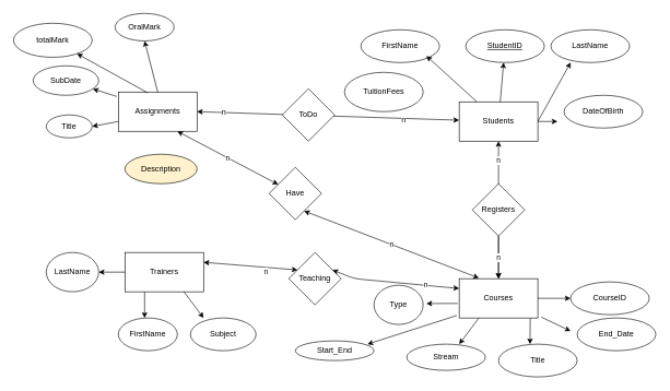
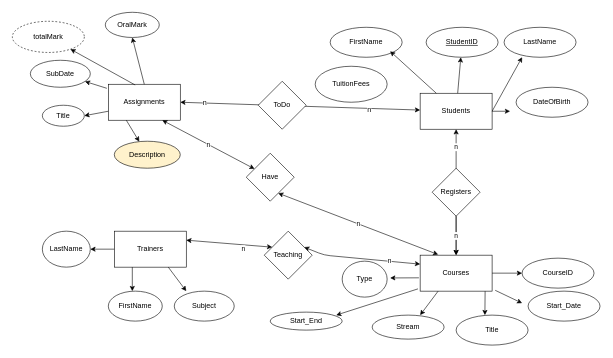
  <mxCell id="0" />
  <mxCell id="1" parent="0" />
  <mxCell id="2" value="Students" style="rounded=0;whiteSpace=wrap;html=1;" vertex="1" parent="1"><mxGeometry x="700" y="155" width="120" height="60" as="geometry" /></mxCell>
  <mxCell id="3" value="Courses" style="rounded=0;whiteSpace=wrap;html=1;" vertex="1" parent="1"><mxGeometry x="700" y="425" width="120" height="60" as="geometry" /></mxCell>
  <mxCell id="4" value="Trainers" style="rounded=0;whiteSpace=wrap;html=1;" vertex="1" parent="1"><mxGeometry x="190" y="385" width="120" height="60" as="geometry" /></mxCell>
  <mxCell id="5" value="Assignments" style="rounded=0;whiteSpace=wrap;html=1;" vertex="1" parent="1"><mxGeometry x="180" y="140" width="120" height="60" as="geometry" /></mxCell>
  <mxCell id="6" value="StudentID" style="ellipse;whiteSpace=wrap;html=1;fontStyle=4" vertex="1" parent="1"><mxGeometry x="710" y="45" width="120" height="50" as="geometry" /></mxCell>
  <mxCell id="7" value="" style="endArrow=classic;html=1;" edge="1" parent="1" source="2" target="6"><mxGeometry width="50" height="50" relative="1" as="geometry"><mxPoint x="180" y="495" as="sourcePoint" /><mxPoint x="230" y="445" as="targetPoint" /></mxGeometry></mxCell>
  <mxCell id="8" value="FirstName" style="ellipse;whiteSpace=wrap;html=1;" vertex="1" parent="1"><mxGeometry x="550" y="45" width="120" height="50" as="geometry" /></mxCell>
  <mxCell id="9" value="LastName" style="ellipse;whiteSpace=wrap;html=1;" vertex="1" parent="1"><mxGeometry x="840" y="45" width="120" height="50" as="geometry" /></mxCell>
  <mxCell id="10" value="DateOfBirth" style="ellipse;whiteSpace=wrap;html=1;" vertex="1" parent="1"><mxGeometry x="860" y="145" width="120" height="50" as="geometry" /></mxCell>
  <mxCell id="11" value="TuitionFees" style="ellipse;whiteSpace=wrap;html=1;" vertex="1" parent="1"><mxGeometry x="525" y="110" width="120" height="60" as="geometry" /></mxCell>
  <mxCell id="12" value="" style="endArrow=classic;html=1;" edge="1" parent="1" source="2"><mxGeometry width="50" height="50" relative="1" as="geometry"><mxPoint x="500" y="555" as="sourcePoint" /><mxPoint x="650" y="85" as="targetPoint" /></mxGeometry></mxCell>
  <mxCell id="13" value="" style="endArrow=classic;html=1;exitX=1;exitY=0.5;exitDx=0;exitDy=0;" edge="1" parent="1" source="2"><mxGeometry width="50" height="50" relative="1" as="geometry"><mxPoint x="560" y="575" as="sourcePoint" /><mxPoint x="870" y="95" as="targetPoint" /></mxGeometry></mxCell>
  <mxCell id="14" value="" style="endArrow=classic;html=1;" edge="1" parent="1" source="2"><mxGeometry width="50" height="50" relative="1" as="geometry"><mxPoint x="760" y="584.6" as="sourcePoint" /><mxPoint x="850" y="185" as="targetPoint" /></mxGeometry></mxCell>
  <mxCell id="15" value="CourseID" style="ellipse;whiteSpace=wrap;html=1;" vertex="1" parent="1"><mxGeometry x="870" y="430" width="120" height="50" as="geometry" /></mxCell>
  <mxCell id="16" value="Title" style="ellipse;whiteSpace=wrap;html=1;" vertex="1" parent="1"><mxGeometry x="760" y="525" width="120" height="50" as="geometry" /></mxCell>
  <mxCell id="17" value="Stream" style="ellipse;whiteSpace=wrap;html=1;" vertex="1" parent="1"><mxGeometry x="620" y="525" width="120" height="40" as="geometry" /></mxCell>
  <mxCell id="18" value="Type" style="ellipse;whiteSpace=wrap;html=1;" vertex="1" parent="1"><mxGeometry x="570" y="435" width="75" height="60" as="geometry" /></mxCell>
  <mxCell id="19" value="Start_End" style="ellipse;whiteSpace=wrap;html=1;" vertex="1" parent="1"><mxGeometry x="450" y="520" width="120" height="30" as="geometry" /></mxCell>
- <mxCell id="20" value="End_Date" style="ellipse;whiteSpace=wrap;html=1;" vertex="1" parent="1"><mxGeometry x="880" y="485" width="120" height="50" as="geometry" /></mxCell>
+ <mxCell id="20" value="Start_Date" style="ellipse;whiteSpace=wrap;html=1;" vertex="1" parent="1"><mxGeometry x="880" y="485" width="120" height="50" as="geometry" /></mxCell>
  <mxCell id="21" value="" style="endArrow=classic;html=1;exitX=0.25;exitY=1;exitDx=0;exitDy=0;" edge="1" parent="1" source="3"><mxGeometry width="50" height="50" relative="1" as="geometry"><mxPoint x="490" y="655" as="sourcePoint" /><mxPoint x="700" y="525" as="targetPoint" /></mxGeometry></mxCell>
  <mxCell id="22" value="" style="endArrow=classic;html=1;exitX=0.903;exitY=1.003;exitDx=0;exitDy=0;exitPerimeter=0;" edge="1" parent="1" source="3"><mxGeometry width="50" height="50" relative="1" as="geometry"><mxPoint x="590" y="645" as="sourcePoint" /><mxPoint x="808" y="525" as="targetPoint" /></mxGeometry></mxCell>
  <mxCell id="23" value="" style="endArrow=classic;html=1;exitX=1;exitY=0.5;exitDx=0;exitDy=0;" edge="1" parent="1" source="3"><mxGeometry width="50" height="50" relative="1" as="geometry"><mxPoint x="750" y="675" as="sourcePoint" /><mxPoint x="870" y="455" as="targetPoint" /></mxGeometry></mxCell>
  <mxCell id="24" value="" style="endArrow=classic;html=1;exitX=-0.017;exitY=0.63;exitDx=0;exitDy=0;exitPerimeter=0;" edge="1" parent="1" source="3"><mxGeometry width="50" height="50" relative="1" as="geometry"><mxPoint x="310" y="665" as="sourcePoint" /><mxPoint x="650" y="463" as="targetPoint" /></mxGeometry></mxCell>
  <mxCell id="25" value="" style="endArrow=classic;html=1;exitX=-0.03;exitY=0.937;exitDx=0;exitDy=0;exitPerimeter=0;" edge="1" parent="1" source="3"><mxGeometry width="50" height="50" relative="1" as="geometry"><mxPoint x="380" y="550" as="sourcePoint" /><mxPoint x="560" y="525" as="targetPoint" /></mxGeometry></mxCell>
  <mxCell id="26" value="" style="endArrow=classic;html=1;exitX=1.043;exitY=0.977;exitDx=0;exitDy=0;exitPerimeter=0;" edge="1" parent="1" source="3"><mxGeometry width="50" height="50" relative="1" as="geometry"><mxPoint x="390" y="475" as="sourcePoint" /><mxPoint x="870" y="505" as="targetPoint" /></mxGeometry></mxCell>
  <mxCell id="27" value="n" style="endArrow=classic;startArrow=classic;html=1;entryX=0.5;entryY=1;entryDx=0;entryDy=0;" edge="1" parent="1" source="3" target="2"><mxGeometry x="0.714" width="50" height="50" relative="1" as="geometry"><mxPoint x="180" y="645" as="sourcePoint" /><mxPoint x="230" y="595" as="targetPoint" /><mxPoint as="offset" /></mxGeometry></mxCell>
  <mxCell id="28" value="FirstName" style="ellipse;whiteSpace=wrap;html=1;" vertex="1" parent="1"><mxGeometry x="180" y="485" width="90" height="50" as="geometry" /></mxCell>
  <mxCell id="29" value="LastName" style="ellipse;whiteSpace=wrap;html=1;" vertex="1" parent="1"><mxGeometry x="70" y="385" width="80" height="60" as="geometry" /></mxCell>
  <mxCell id="30" value="Subject" style="ellipse;whiteSpace=wrap;html=1;" vertex="1" parent="1"><mxGeometry x="290" y="485" width="100" height="50" as="geometry" /></mxCell>
  <mxCell id="31" value="" style="endArrow=classic;html=1;exitX=0.25;exitY=1;exitDx=0;exitDy=0;" edge="1" parent="1" source="4"><mxGeometry width="50" height="50" relative="1" as="geometry"><mxPoint x="230" y="505" as="sourcePoint" /><mxPoint x="220" y="485" as="targetPoint" /></mxGeometry></mxCell>
  <mxCell id="32" value="" style="endArrow=classic;html=1;exitX=0;exitY=0.5;exitDx=0;exitDy=0;" edge="1" parent="1" source="4"><mxGeometry width="50" height="50" relative="1" as="geometry"><mxPoint x="150" y="945" as="sourcePoint" /><mxPoint x="150" y="415" as="targetPoint" /></mxGeometry></mxCell>
  <mxCell id="33" value="" style="endArrow=classic;html=1;exitX=0.75;exitY=1;exitDx=0;exitDy=0;" edge="1" parent="1" source="4"><mxGeometry width="50" height="50" relative="1" as="geometry"><mxPoint x="30" y="945" as="sourcePoint" /><mxPoint x="310" y="485" as="targetPoint" /></mxGeometry></mxCell>
  <mxCell id="34" value="n" style="endArrow=classic;startArrow=classic;html=1;entryX=0;entryY=0.25;entryDx=0;entryDy=0;exitX=1;exitY=0.25;exitDx=0;exitDy=0;" edge="1" parent="1" source="54" target="3"><mxGeometry x="0.48" width="50" height="50" relative="1" as="geometry"><mxPoint x="70" y="645" as="sourcePoint" /><mxPoint x="120" y="595" as="targetPoint" /><Array as="points"><mxPoint x="540" y="425" /></Array><mxPoint as="offset" /></mxGeometry></mxCell>
  <mxCell id="35" value="Title" style="ellipse;whiteSpace=wrap;html=1;" vertex="1" parent="1"><mxGeometry x="70" y="175" width="70" height="35" as="geometry" /></mxCell>
  <mxCell id="36" value="" style="endArrow=classic;html=1;exitX=0;exitY=0.75;exitDx=0;exitDy=0;entryX=1;entryY=0.5;entryDx=0;entryDy=0;" edge="1" parent="1" source="5" target="35"><mxGeometry width="50" height="50" relative="1" as="geometry"><mxPoint x="170" y="225" as="sourcePoint" /><mxPoint x="220" y="175" as="targetPoint" /></mxGeometry></mxCell>
  <mxCell id="37" value="Description" style="ellipse;whiteSpace=wrap;html=1;fillColor=#fff2cc;" vertex="1" parent="1"><mxGeometry x="190" y="235" width="110" height="45" as="geometry" /></mxCell>
+ <mxCell id="38" value="" style="endArrow=classic;html=1;exitX=0.25;exitY=1;exitDx=0;exitDy=0;" edge="1" parent="1" source="5" target="37"><mxGeometry width="50" height="50" relative="1" as="geometry"><mxPoint x="80" y="295" as="sourcePoint" /><mxPoint x="130" y="245" as="targetPoint" /></mxGeometry></mxCell>
  <mxCell id="39" value="SubDate" style="ellipse;whiteSpace=wrap;html=1;" vertex="1" parent="1"><mxGeometry x="50" y="100" width="100" height="45" as="geometry" /></mxCell>
  <mxCell id="40" value="" style="endArrow=classic;html=1;exitX=-0.02;exitY=0.113;exitDx=0;exitDy=0;exitPerimeter=0;" edge="1" parent="1" source="5" target="39"><mxGeometry width="50" height="50" relative="1" as="geometry"><mxPoint x="60" y="295" as="sourcePoint" /><mxPoint x="110" y="245" as="targetPoint" /></mxGeometry></mxCell>
  <mxCell id="41" value="OralMark" style="ellipse;whiteSpace=wrap;html=1;" vertex="1" parent="1"><mxGeometry x="175" y="20" width="90" height="42" as="geometry" /></mxCell>
  <mxCell id="42" value="" style="endArrow=classic;html=1;exitX=0.5;exitY=0;exitDx=0;exitDy=0;entryX=0.5;entryY=1;entryDx=0;entryDy=0;" edge="1" parent="1" source="5" target="41"><mxGeometry width="50" height="50" relative="1" as="geometry"><mxPoint x="50" y="645" as="sourcePoint" /><mxPoint x="100" y="595" as="targetPoint" /></mxGeometry></mxCell>
- <mxCell id="43" value="totalMark" style="ellipse;whiteSpace=wrap;html=1;" vertex="1" parent="1"><mxGeometry x="20" width="120" height="52" as="geometry" y="35" /></mxCell>
+ <mxCell id="43" value="totalMark" style="ellipse;whiteSpace=wrap;html=1;dashed=1;" vertex="1" parent="1"><mxGeometry x="20" width="120" height="52" as="geometry" y="35" /></mxCell>
  <mxCell id="44" value="" style="endArrow=classic;html=1;exitX=0.373;exitY=0.02;exitDx=0;exitDy=0;exitPerimeter=0;" edge="1" parent="1" source="5" target="43"><mxGeometry width="50" height="50" relative="1" as="geometry"><mxPoint x="210" y="135" as="sourcePoint" /><mxPoint x="220.711" y="122.5" as="targetPoint" /></mxGeometry></mxCell>
  <mxCell id="45" value="" style="endArrow=classic;startArrow=classic;html=1;exitX=1;exitY=0.5;exitDx=0;exitDy=0;" edge="1" parent="1" source="5" target="2"><mxGeometry width="50" height="50" relative="1" as="geometry"><mxPoint x="360" y="195" as="sourcePoint" /><mxPoint x="410" y="145" as="targetPoint" /><Array as="points" /></mxGeometry></mxCell>
  <mxCell id="46" value="n" style="text;html=1;resizable=0;points=[];align=center;verticalAlign=middle;labelBackgroundColor=#ffffff;" vertex="1" connectable="0" parent="45"><mxGeometry x="-0.799" y="1" relative="1" as="geometry"><mxPoint as="offset" /></mxGeometry></mxCell>
  <mxCell id="47" value="n" style="text;html=1;resizable=0;points=[];align=center;verticalAlign=middle;labelBackgroundColor=#ffffff;" vertex="1" connectable="0" parent="45"><mxGeometry x="0.576" y="-1" relative="1" as="geometry"><mxPoint as="offset" /></mxGeometry></mxCell>
  <mxCell id="48" value="n" style="endArrow=classic;startArrow=classic;html=1;exitX=0.75;exitY=1;exitDx=0;exitDy=0;" edge="1" parent="1" source="50"><mxGeometry width="50" height="50" relative="1" as="geometry"><mxPoint x="500" y="355" as="sourcePoint" /><mxPoint x="730" y="424" as="targetPoint" /></mxGeometry></mxCell>
  <mxCell id="49" value="ToDo" style="rhombus;whiteSpace=wrap;html=1;" vertex="1" parent="1"><mxGeometry x="430" y="135" width="80" height="80" as="geometry" /></mxCell>
  <mxCell id="50" value="Have" style="rhombus;whiteSpace=wrap;html=1;" vertex="1" parent="1"><mxGeometry x="410" y="255" width="80" height="80" as="geometry" /></mxCell>
  <mxCell id="51" value="n" style="endArrow=classic;startArrow=classic;html=1;exitX=0.75;exitY=1;exitDx=0;exitDy=0;" edge="1" parent="1" source="5" target="50"><mxGeometry width="50" height="50" relative="1" as="geometry"><mxPoint x="270" y="200" as="sourcePoint" /><mxPoint x="730" y="424" as="targetPoint" /></mxGeometry></mxCell>
  <mxCell id="52" value="n" style="edgeStyle=orthogonalEdgeStyle;rounded=0;orthogonalLoop=1;jettySize=auto;html=1;" edge="1" parent="1" source="53" target="3"><mxGeometry relative="1" as="geometry" /></mxCell>
  <mxCell id="53" value="Registers" style="rhombus;whiteSpace=wrap;html=1;" vertex="1" parent="1"><mxGeometry x="720" y="280" width="80" height="80" as="geometry" /></mxCell>
  <mxCell id="54" value="Teaching" style="rhombus;whiteSpace=wrap;html=1;" vertex="1" parent="1"><mxGeometry x="440" y="385" width="80" height="80" as="geometry" /></mxCell>
  <mxCell id="55" value="n" style="endArrow=classic;startArrow=classic;html=1;entryX=0;entryY=0.25;entryDx=0;entryDy=0;exitX=1;exitY=0.25;exitDx=0;exitDy=0;" edge="1" parent="1" source="4" target="54"><mxGeometry x="0.337" y="-7" width="50" height="50" relative="1" as="geometry"><mxPoint x="310" y="400" as="sourcePoint" /><mxPoint x="700" y="440" as="targetPoint" /><Array as="points" /><mxPoint as="offset" /></mxGeometry></mxCell>
